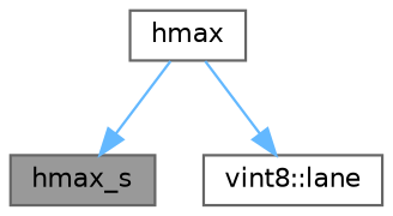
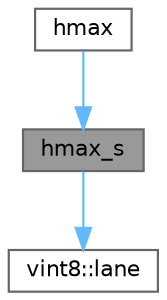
  digraph {
    rankdir=TB
    node [color=grey40 fillcolor=white fontname=Helvetica fontsize=10 shape=box style=filled]
    edge [color=steelblue1 fontname=Helvetica fontsize=10 labelfontname=Helvetica labelfontsize=10 style=solid]
    n1 [color=gray40 fillcolor=grey60 fontcolor=black height=0.2 label=hmax_s width=0.4]
    n2 [height=0.2 label="vint8::lane" width=0.4]
    n3 [height=0.2 label=hmax width=0.4]
-   n3 -> n2
+   n1 -> n2
    n3 -> n1
  }
